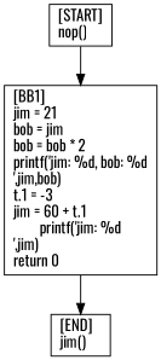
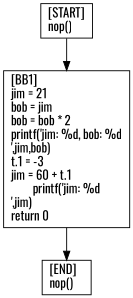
  digraph {
    fontname=Oswald
    node [shape=box fontname=Oswald]
    edge [fontname=Oswald]
-   n1 [label="[END]\ljim()\l"]
+   n1 [label="[END]\lnop()\l"]
    n2 [label="[START]\lnop()\l"]
    n3 [label="[BB1]\ljim = 21\lbob = jim\lbob = bob * 2\lprintf('jim: %d, bob: %d\n',jim,bob)\lt.1 = -3\ljim = 60 + t.1\lprintf('jim: %d\n',jim)\lreturn 0\l"]
    n2 -> n3
    n3 -> n1
  }
